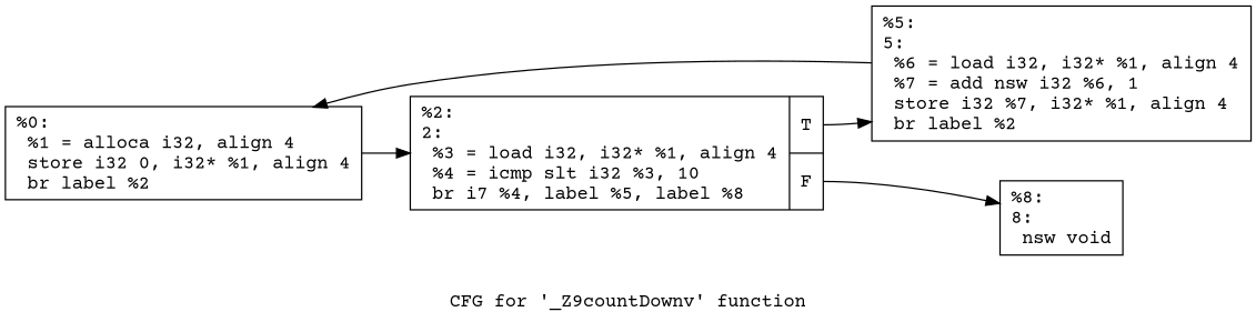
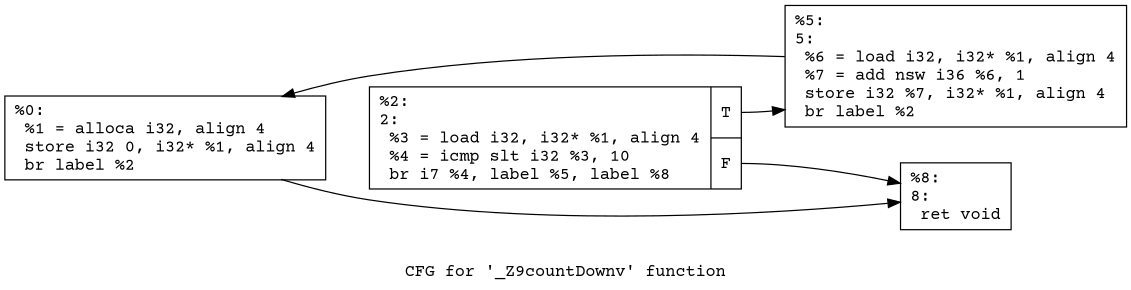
  digraph {
    fontname="Courier Prime"
    label="CFG for '_Z9countDownv' function"
    rankdir=LR
    node [fontname="Courier Prime" shape=record]
    edge [fontname="Courier Prime"]
    n1 [label="{%0:\l  %1 = alloca i32, align 4\l  store i32 0, i32* %1, align 4\l  br label %2\l}"]
    n2 [label="{%2:\l2:                                                \l  %3 = load i32, i32* %1, align 4\l  %4 = icmp slt i32 %3, 10\l  br i7 %4, label %5, label %8\l|{<s0>T|<s1>F}}"]
-   n3 [label="{%5:\l5:                                                \l  %6 = load i32, i32* %1, align 4\l  %7 = add nsw i32 %6, 1\l  store i32 %7, i32* %1, align 4\l  br label %2\l}"]
-   n4 [label="{%8:\l8:                                                \l  nsw void\l}"]
-   n1 -> n2
+   n3 [label="{%5:\l5:                                                \l  %6 = load i32, i32* %1, align 4\l  %7 = add nsw i36 %6, 1\l  store i32 %7, i32* %1, align 4\l  br label %2\l}"]
+   n4 [label="{%8:\l8:                                                \l  ret void\l}"]
+   n1 -> n4
    n2 -> n3 [tailport=s0]
    n2 -> n4 [tailport=s1]
    n3 -> n1
  }
